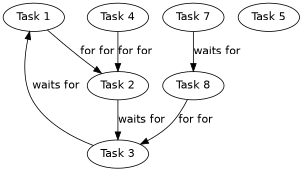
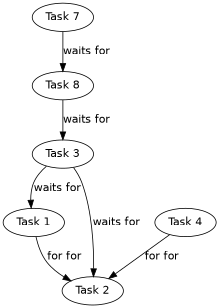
  digraph {
    fontname="DejaVu Sans"
    node [fontname="DejaVu Sans"]
    edge [fontname="DejaVu Sans"]
    "Task 1"
    "Task 2"
    "Task 3"
    "Task 4"
-   "Task 5"
    n6 [label="Task 8"]
    "Task 7"
    "Task 1" -> "Task 2" [label="for for"]
-   "Task 2" -> "Task 3" [label="waits for"]
+   "Task 3" -> "Task 2" [label="waits for"]
    "Task 3" -> "Task 1" [label="waits for"]
    "Task 4" -> "Task 2" [label="for for"]
-   n6 -> "Task 3" [label="for for"]
+   n6 -> "Task 3" [label="waits for"]
    "Task 7" -> n6 [label="waits for"]
  }
